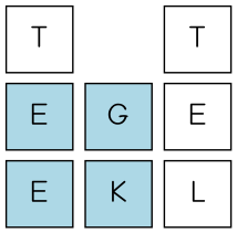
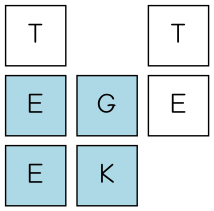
  digraph {
    fontname="Comic Neue"
    nodesep=0.1
    rankdir=LR
    ranksep=0.1
    node [fontname="Comic Neue" fontsize=20 margin=0.05 shape=square]
    edge [fontname="Comic Neue" style=invis]
    n1 [height=0.6 label=T width=0.6]
    n2 [fillcolor=lightblue height=0.6 label=E style=filled width=0.6]
    n3 [fillcolor=lightblue height=0.6 label=E style=filled width=0.6]
    n4 [fillcolor=lightblue height=0.6 label=G style=filled width=0.6]
    n5 [fillcolor=lightblue height=0.6 label=K style=filled width=0.6]
    n6 [height=0.6 label=T width=0.6]
    n7 [height=0.6 label=E width=0.6]
-   n8 [height=0.6 label=L width=0.6]
    subgraph sub_1 {
      rank=same
      n1
      n2
      n3
    }
    subgraph sub_2 {
      rank=same
      n4
      n5
    }
    subgraph sub_3 {
      rank=same
      n6
      n7
-     n8
    }
    n1 -> n2
    n2 -> n3
    n2 -> n4
    n3 -> n5
    n4 -> n5
    n4 -> n7
-   n5 -> n8
    n6 -> n7
-   n7 -> n8
  }
